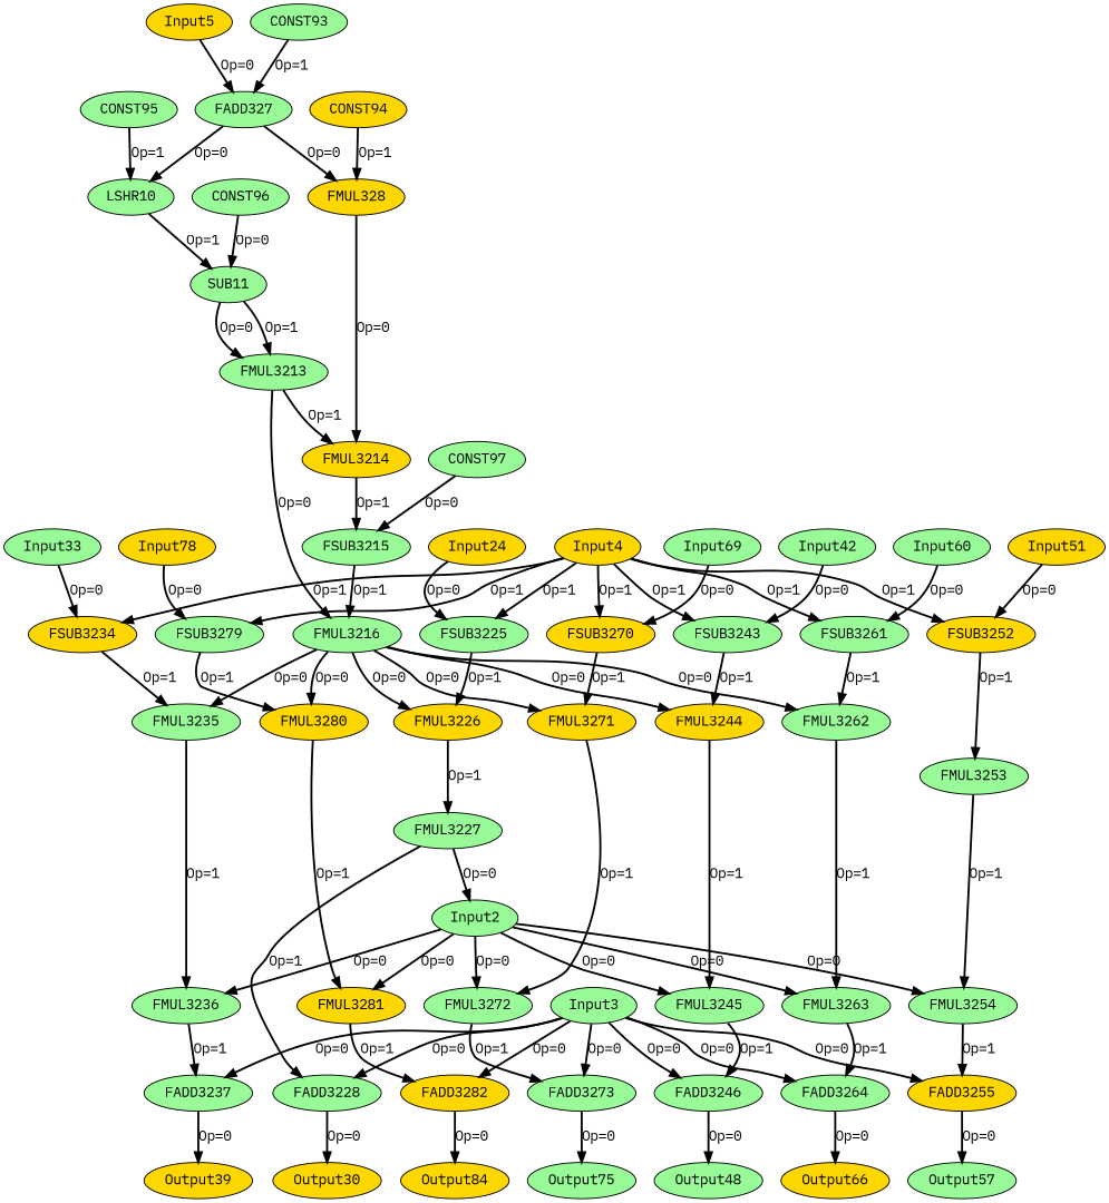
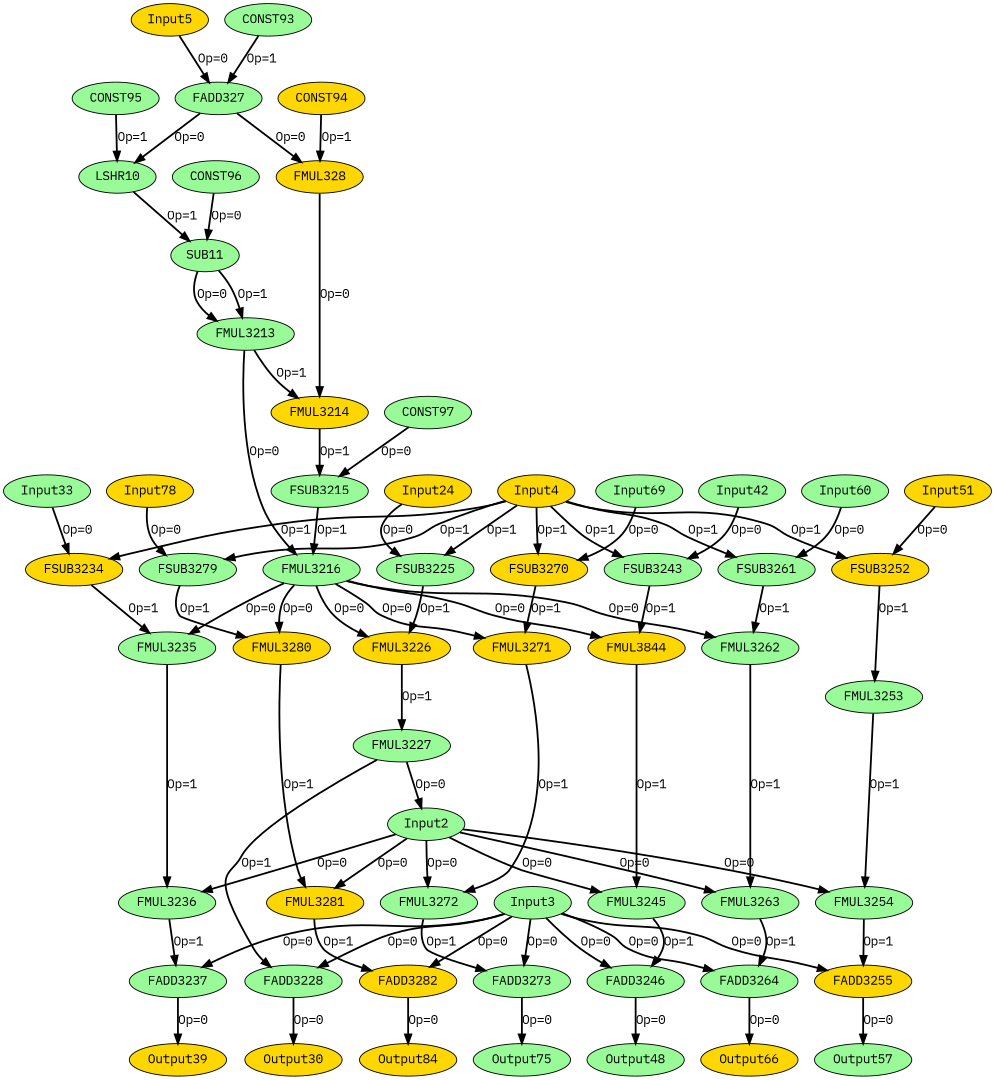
  digraph {
    fontname="IBM Plex Mono"
    node [fillcolor=palegreen fontname="IBM Plex Mono" opcode=FMUL32 style=filled]
    edge [color=black fontname="IBM Plex Mono" operand=0 style=bold]
    Input2 [offset="0, 0" opcode=Input pattern="0, 16" ref_name=arg]
    FMUL3236
    FMUL3245
    FMUL3254
    FMUL3263
    FMUL3272
    FMUL3281 [fillcolor=gold]
    FMUL3227
    FADD3228 [opcode=FADD32]
    FADD3237 [opcode=FADD32]
    FADD3246 [opcode=FADD32]
    FADD3255 [fillcolor=gold opcode=FADD32]
    FADD3264 [opcode=FADD32]
    FADD3273 [opcode=FADD32]
    FADD3282 [fillcolor=gold opcode=FADD32]
    Input3 [offset="0, 0" opcode=Input pattern="0, 16" ref_name=arg1]
    Output30 [fillcolor=gold offset="0, 0" opcode=Output pattern="28, 16, 28, 16" ref_name=arg5]
    Output39 [fillcolor=gold offset="0, 4" opcode=Output pattern="28, 16, 28, 16" ref_name=arg5]
    Output48 [offset="8, 0" opcode=Output pattern="28, 16, 28, 16" ref_name=arg5]
    Output57 [offset="8, 4" opcode=Output pattern="28, 16, 28, 16" ref_name=arg5]
    Output66 [fillcolor=gold offset="16, 0" opcode=Output pattern="28, 16, 28, 16" ref_name=arg5]
    Output75 [offset="16, 4" opcode=Output pattern="28, 16, 28, 16" ref_name=arg5]
    Output84 [fillcolor=gold offset="24, 0" opcode=Output pattern="28, 16, 28, 16" ref_name=arg5]
    Input4 [fillcolor=gold offset="0, 0" opcode=Input pattern="0, 16" ref_name=arg2]
    FSUB3225 [opcode=FSUB32]
    FSUB3234 [fillcolor=gold opcode=FSUB32]
    FSUB3243 [opcode=FSUB32]
    FSUB3252 [fillcolor=gold opcode=FSUB32]
    FSUB3261 [opcode=FSUB32]
    FSUB3270 [fillcolor=gold opcode=FSUB32]
    FSUB3279 [opcode=FSUB32]
    FMUL3226 [fillcolor=gold]
    FMUL3235
-   FMUL3244 [fillcolor=gold]
+   FMUL3244 [fillcolor=gold label=FMUL3844]
    FMUL3253
    FMUL3262
    FMUL3271 [fillcolor=gold]
    FMUL3280 [fillcolor=gold]
    Input5 [fillcolor=gold offset="0, 0" opcode=Input pattern="0, 16" ref_name=arg3]
    FADD327 [opcode=FADD32]
    FMUL328 [fillcolor=gold]
    LSHR10 [opcode=LSHR]
    FMUL3214 [fillcolor=gold]
    SUB11 [opcode=SUB]
    FSUB3215 [opcode=FSUB32]
    FMUL3213
    FMUL3216
    Input24 [fillcolor=gold offset="0, 0" opcode=Input pattern="28, 16, 28, 16" ref_name=arg4]
    Input33 [offset="0, 4" opcode=Input pattern="28, 16, 28, 16" ref_name=arg4]
    Input42 [offset="0, 8" opcode=Input pattern="28, 16, 28, 16" ref_name=arg4]
    Input51 [fillcolor=gold offset="0, 12" opcode=Input pattern="28, 16, 28, 16" ref_name=arg4]
    Input60 [offset="0, 16" opcode=Input pattern="28, 16, 28, 16" ref_name=arg4]
    Input69 [offset="0, 20" opcode=Input pattern="28, 16, 28, 16" ref_name=arg4]
    Input78 [fillcolor=gold offset="0, 24" opcode=Input pattern="28, 16, 28, 16" ref_name=arg4]
    CONST93 [opcode=CONST value=925353388]
    CONST94 [fillcolor=gold opcode=CONST value=1056964608]
    CONST95 [opcode=CONST value=1]
    CONST96 [opcode=CONST value=1597463007]
    CONST97 [opcode=CONST value=1069547520]
    Input2 -> FMUL3236 [label="Op=0"]
    Input2 -> FMUL3245 [label="Op=0"]
    Input2 -> FMUL3254 [label="Op=0"]
    Input2 -> FMUL3263 [label="Op=0"]
    Input2 -> FMUL3272 [label="Op=0"]
    Input2 -> FMUL3281 [label="Op=0"]
    FMUL3236 -> FADD3237 [label="Op=1" operand=1]
    FMUL3245 -> FADD3246 [label="Op=1" operand=1]
    FMUL3254 -> FADD3255 [label="Op=1" operand=1]
    FMUL3263 -> FADD3264 [label="Op=1" operand=1]
    FMUL3272 -> FADD3273 [label="Op=1" operand=1]
    FMUL3281 -> FADD3282 [label="Op=1" operand=1]
    FMUL3227 -> Input2 [label="Op=0"]
    FMUL3227 -> FADD3228 [label="Op=1" operand=1]
    FADD3228 -> Output30 [label="Op=0"]
    FADD3237 -> Output39 [label="Op=0"]
    FADD3246 -> Output48 [label="Op=0"]
    FADD3255 -> Output57 [label="Op=0"]
    FADD3264 -> Output66 [label="Op=0"]
    FADD3273 -> Output75 [label="Op=0"]
    FADD3282 -> Output84 [label="Op=0"]
    Input3 -> FADD3228 [label="Op=0"]
    Input3 -> FADD3237 [label="Op=0"]
    Input3 -> FADD3246 [label="Op=0"]
    Input3 -> FADD3255 [label="Op=0"]
    Input3 -> FADD3264 [label="Op=0"]
    Input3 -> FADD3273 [label="Op=0"]
    Input3 -> FADD3282 [label="Op=0"]
    Input4 -> FSUB3225 [label="Op=1" operand=1]
    Input4 -> FSUB3234 [label="Op=1" operand=1]
    Input4 -> FSUB3243 [label="Op=1" operand=1]
    Input4 -> FSUB3252 [label="Op=1" operand=1]
    Input4 -> FSUB3261 [label="Op=1" operand=1]
    Input4 -> FSUB3270 [label="Op=1" operand=1]
    Input4 -> FSUB3279 [label="Op=1" operand=1]
    FSUB3225 -> FMUL3226 [label="Op=1" operand=1]
    FSUB3234 -> FMUL3235 [label="Op=1" operand=1]
    FSUB3243 -> FMUL3244 [label="Op=1" operand=1]
    FSUB3252 -> FMUL3253 [label="Op=1" operand=1]
    FSUB3261 -> FMUL3262 [label="Op=1" operand=1]
    FSUB3270 -> FMUL3271 [label="Op=1" operand=1]
    FSUB3279 -> FMUL3280 [label="Op=1" operand=1]
    FMUL3226 -> FMUL3227 [label="Op=1" operand=1]
    FMUL3235 -> FMUL3236 [label="Op=1" operand=1]
    FMUL3244 -> FMUL3245 [label="Op=1" operand=1]
    FMUL3253 -> FMUL3254 [label="Op=1" operand=1]
    FMUL3262 -> FMUL3263 [label="Op=1" operand=1]
    FMUL3271 -> FMUL3272 [label="Op=1" operand=1]
    FMUL3280 -> FMUL3281 [label="Op=1" operand=1]
    Input5 -> FADD327 [label="Op=0"]
    FADD327 -> FMUL328 [label="Op=0"]
    FADD327 -> LSHR10 [label="Op=0"]
    FMUL328 -> FMUL3214 [label="Op=0"]
    LSHR10 -> SUB11 [label="Op=1" operand=1]
    FMUL3214 -> FSUB3215 [label="Op=1" operand=1]
    SUB11 -> FMUL3213 [label="Op=1" operand=1]
    SUB11 -> FMUL3213 [label="Op=0"]
    FSUB3215 -> FMUL3216 [label="Op=1" operand=1]
    FMUL3213 -> FMUL3214 [label="Op=1" operand=1]
    FMUL3213 -> FMUL3216 [label="Op=0"]
    FMUL3216 -> FMUL3226 [label="Op=0"]
    FMUL3216 -> FMUL3235 [label="Op=0"]
    FMUL3216 -> FMUL3244 [label="Op=0"]
    FMUL3216 -> FMUL3262 [label="Op=0"]
    FMUL3216 -> FMUL3271 [label="Op=0"]
    FMUL3216 -> FMUL3280 [label="Op=0"]
    Input24 -> FSUB3225 [label="Op=0"]
    Input33 -> FSUB3234 [label="Op=0"]
    Input42 -> FSUB3243 [label="Op=0"]
    Input51 -> FSUB3252 [label="Op=0"]
    Input60 -> FSUB3261 [label="Op=0"]
    Input69 -> FSUB3270 [label="Op=0"]
    Input78 -> FSUB3279 [label="Op=0"]
    CONST93 -> FADD327 [label="Op=1" operand=1]
    CONST94 -> FMUL328 [label="Op=1" operand=1]
    CONST95 -> LSHR10 [label="Op=1" operand=1]
    CONST96 -> SUB11 [label="Op=0"]
    CONST97 -> FSUB3215 [label="Op=0"]
  }
